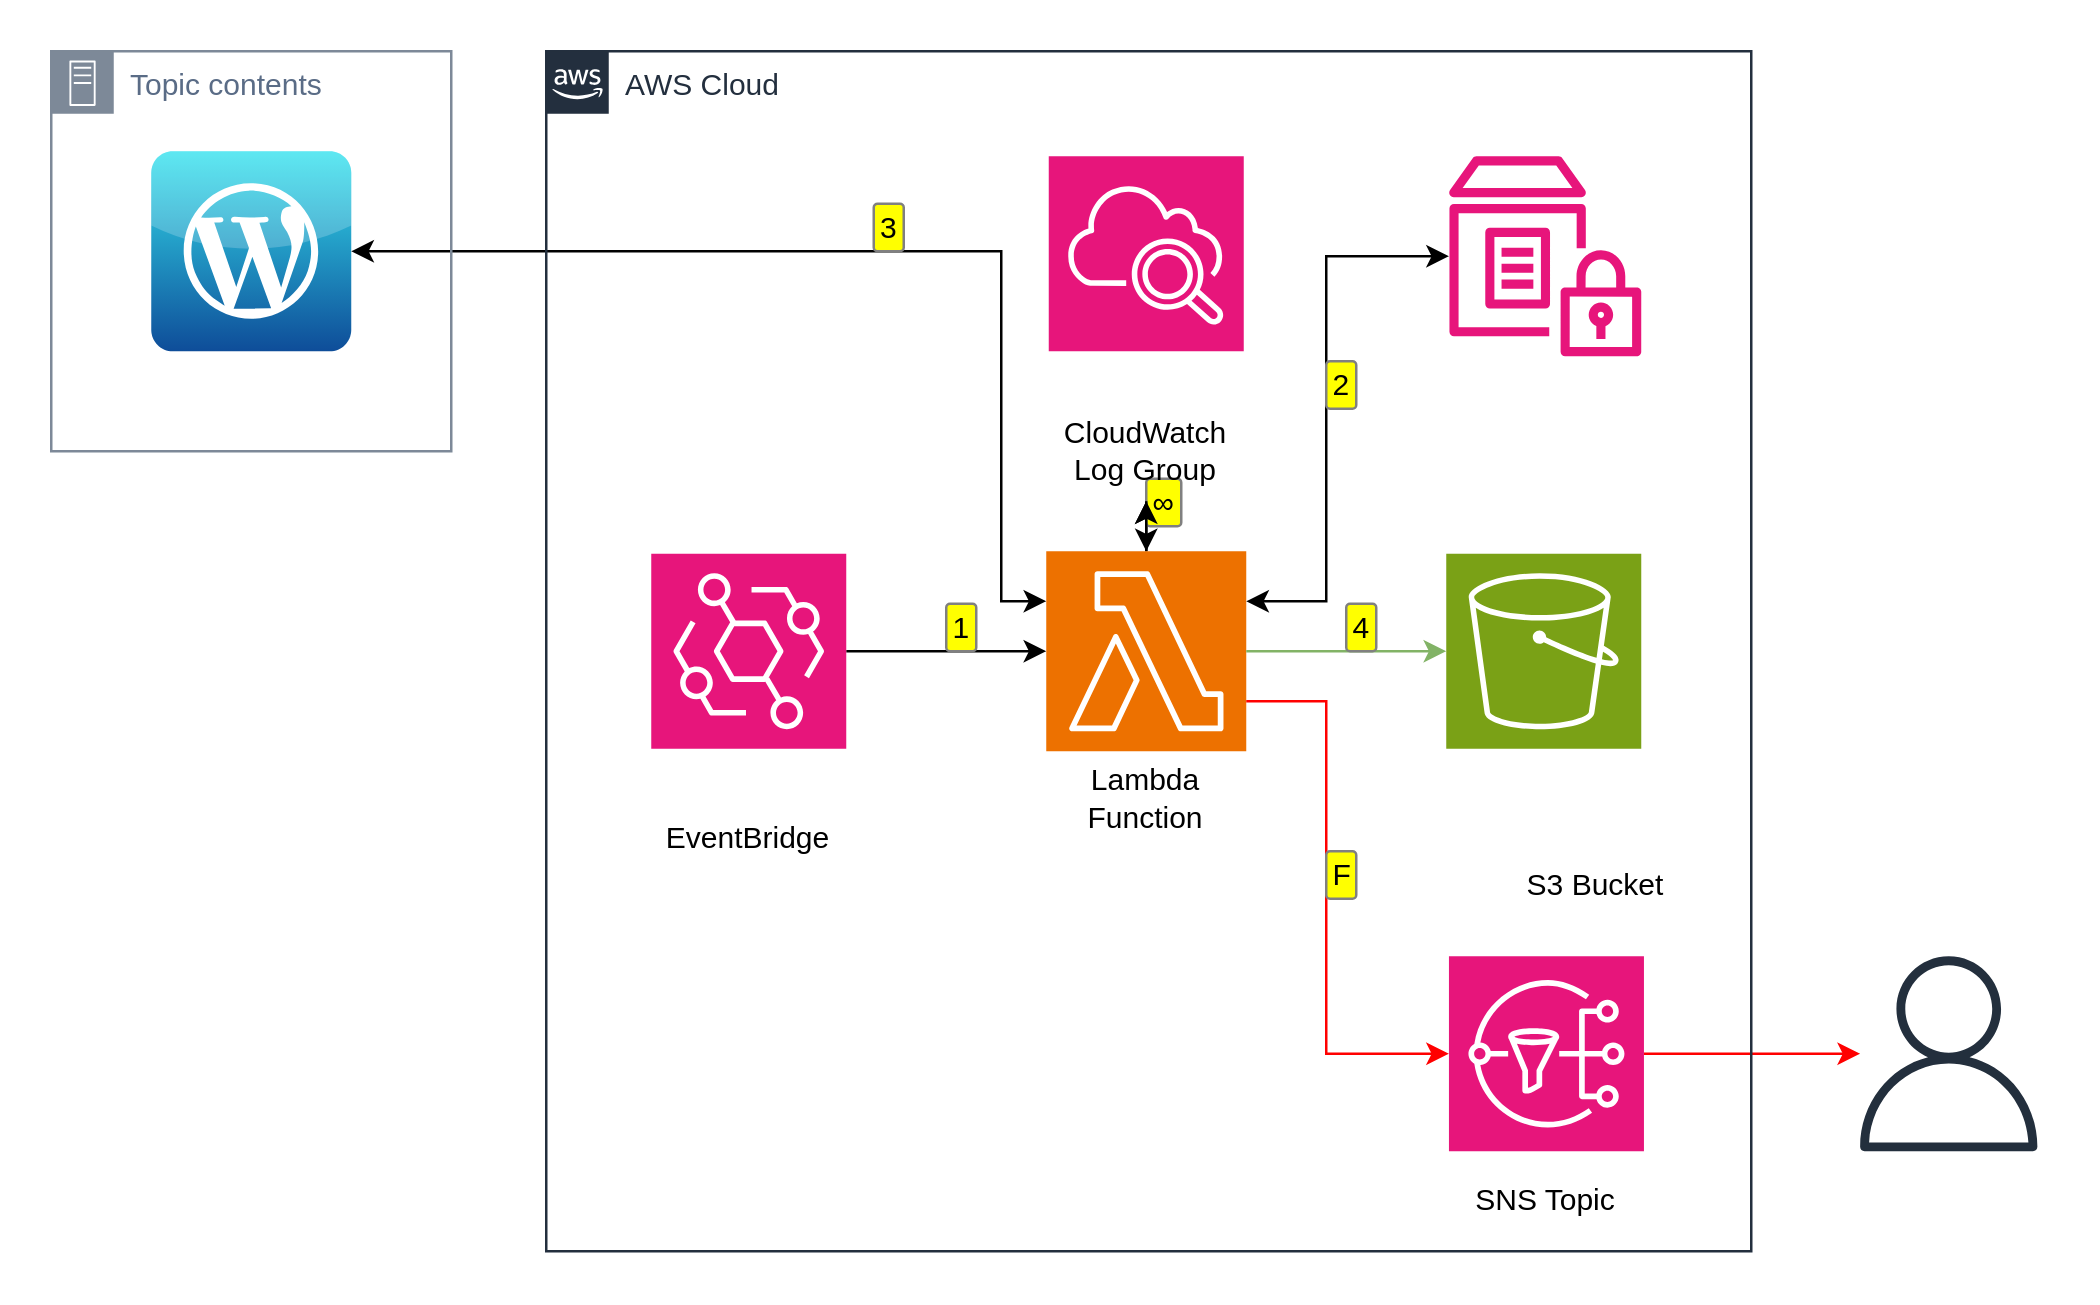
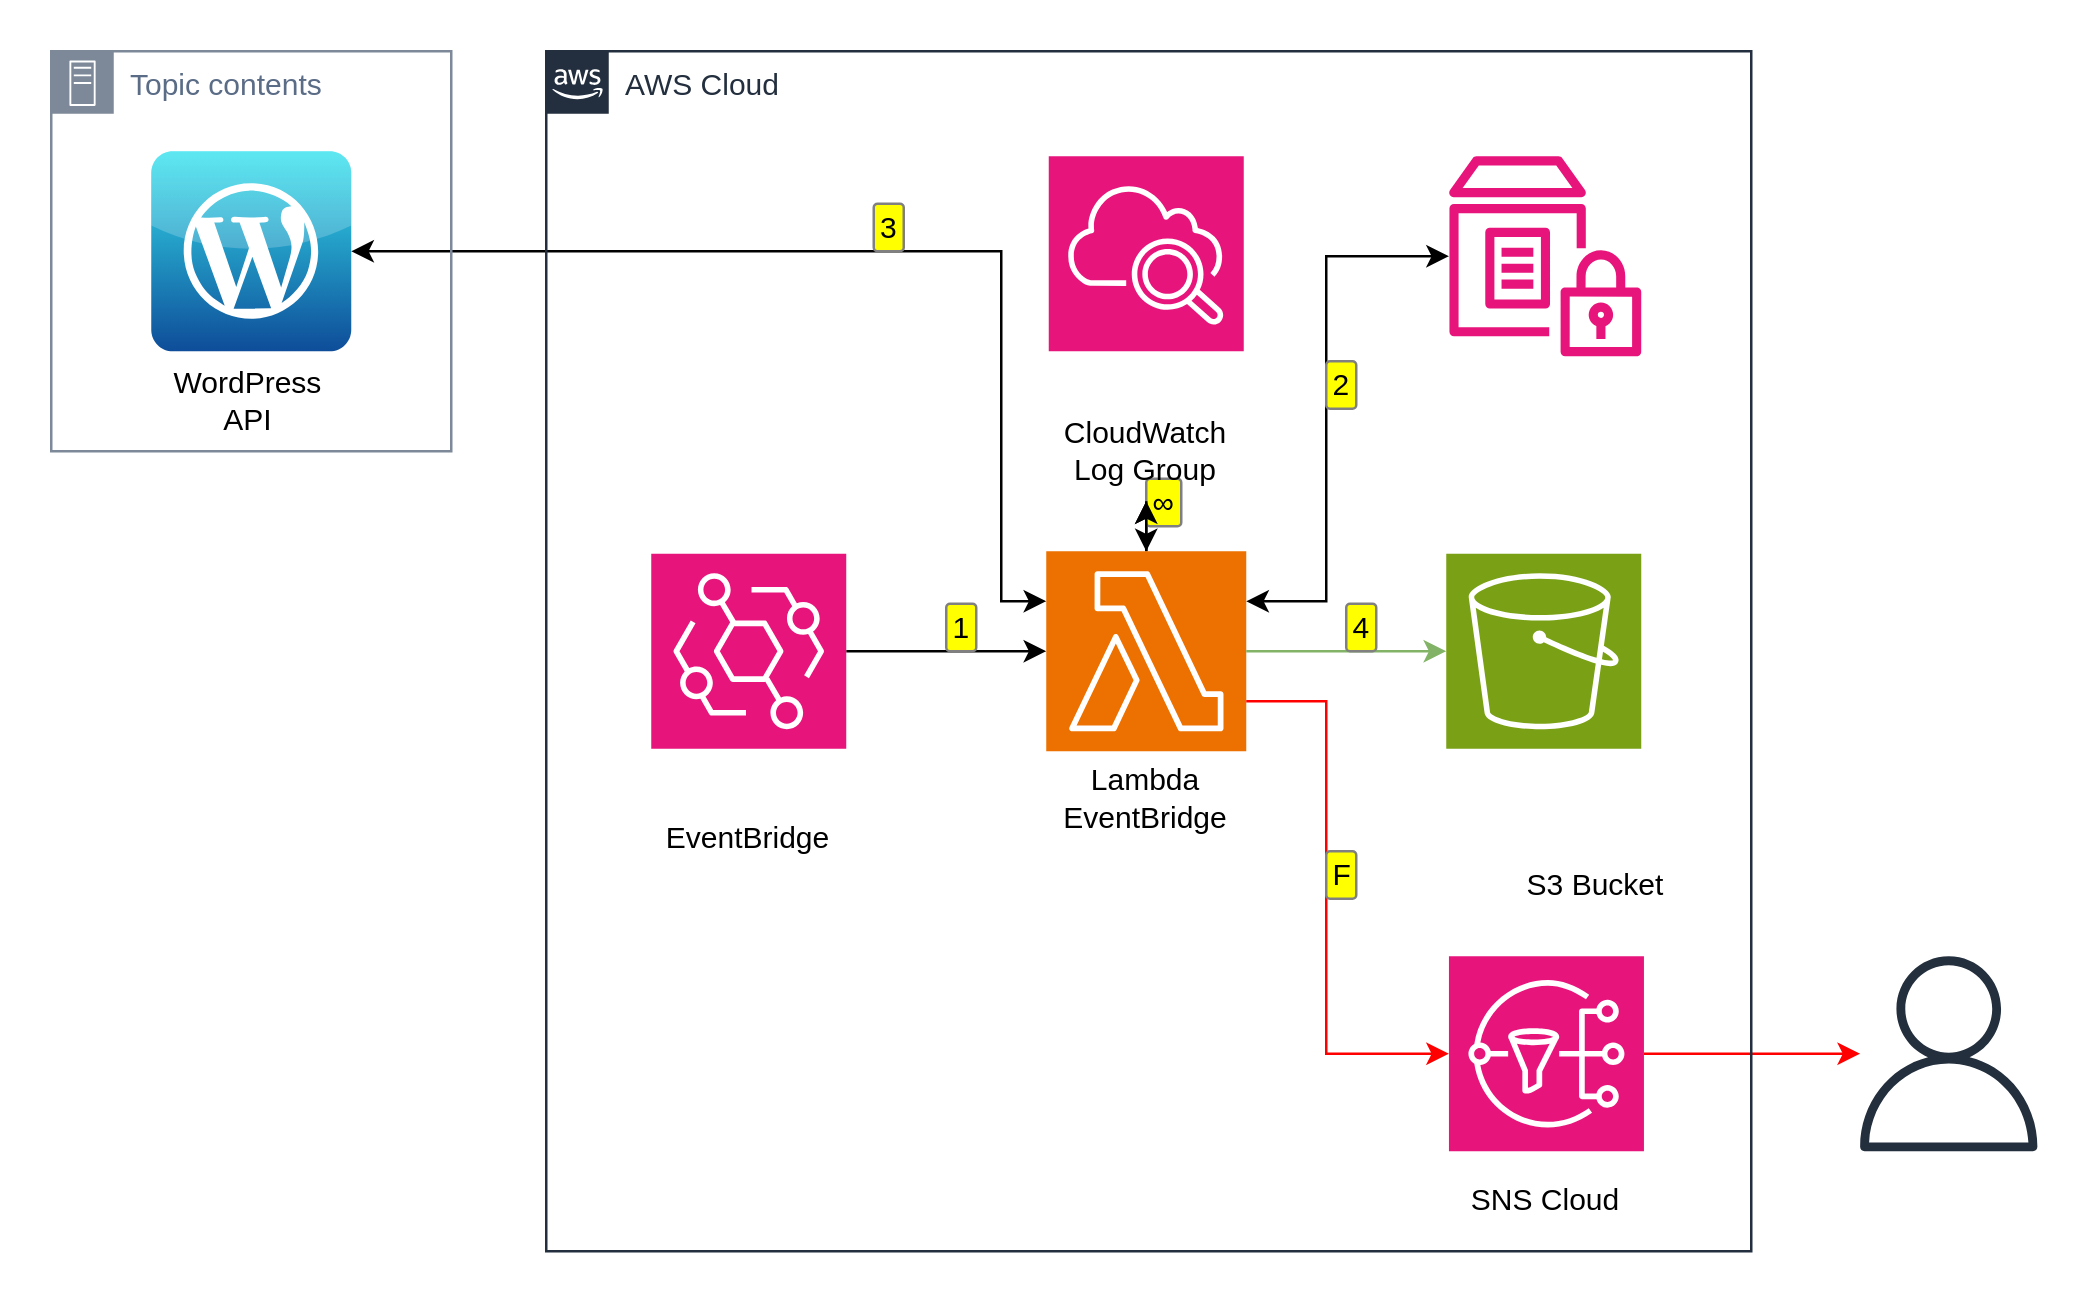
  <mxCell id="0" />
  <mxCell id="1" parent="0" />
  <mxCell id="2" style="edgeStyle=orthogonalEdgeStyle;rounded=0;orthogonalLoop=1;jettySize=auto;html=1;exitX=1;exitY=0.5;exitDx=0;exitDy=0;exitPerimeter=0;enumerate=1;" edge="1" parent="1" source="3" target="6"><mxGeometry relative="1" as="geometry" /></mxCell>
  <mxCell id="3" value="" style="sketch=0;points=[[0,0,0],[0.25,0,0],[0.5,0,0],[0.75,0,0],[1,0,0],[0,1,0],[0.25,1,0],[0.5,1,0],[0.75,1,0],[1,1,0],[0,0.25,0],[0,0.5,0],[0,0.75,0],[1,0.25,0],[1,0.5,0],[1,0.75,0]];outlineConnect=0;fontColor=#232F3E;fillColor=#E7157B;strokeColor=#ffffff;dashed=0;verticalLabelPosition=bottom;verticalAlign=top;align=center;html=1;fontSize=12;fontStyle=0;aspect=fixed;shape=mxgraph.aws4.resourceIcon;resIcon=mxgraph.aws4.eventbridge;" vertex="1" parent="1"><mxGeometry x="260" y="221" width="78" height="78" as="geometry" /></mxCell>
  <mxCell id="4" value="" style="edgeStyle=orthogonalEdgeStyle;rounded=0;orthogonalLoop=1;jettySize=auto;html=1;startArrow=classic;startFill=1;enumerate=1;enumerateValue=%E2%88%9E;" edge="1" parent="1" source="6" target="24"><mxGeometry relative="1" as="geometry" /></mxCell>
  <mxCell id="5" value="" style="edgeStyle=orthogonalEdgeStyle;rounded=0;orthogonalLoop=1;jettySize=auto;html=1;" edge="1" parent="1" source="6" target="24"><mxGeometry relative="1" as="geometry" /></mxCell>
  <mxCell id="6" value="" style="sketch=0;points=[[0,0,0],[0.25,0,0],[0.5,0,0],[0.75,0,0],[1,0,0],[0,1,0],[0.25,1,0],[0.5,1,0],[0.75,1,0],[1,1,0],[0,0.25,0],[0,0.5,0],[0,0.75,0],[1,0.25,0],[1,0.5,0],[1,0.75,0]];outlineConnect=0;fontColor=#232F3E;fillColor=#ED7100;strokeColor=#ffffff;dashed=0;verticalLabelPosition=bottom;verticalAlign=top;align=center;html=1;fontSize=12;fontStyle=0;aspect=fixed;shape=mxgraph.aws4.resourceIcon;resIcon=mxgraph.aws4.lambda;" vertex="1" parent="1"><mxGeometry x="418" y="220" width="80" height="80" as="geometry" /></mxCell>
  <mxCell id="7" value="" style="sketch=0;outlineConnect=0;fontColor=#232F3E;gradientColor=none;fillColor=#E7157B;strokeColor=none;dashed=0;verticalLabelPosition=bottom;verticalAlign=top;align=center;html=1;fontSize=12;fontStyle=0;aspect=fixed;pointerEvents=1;shape=mxgraph.aws4.parameter_store;" vertex="1" parent="1"><mxGeometry x="579.08" y="62" width="76.92" height="80" as="geometry" /></mxCell>
  <mxCell id="8" value="" style="dashed=0;outlineConnect=0;html=1;align=center;labelPosition=center;verticalLabelPosition=bottom;verticalAlign=top;shape=mxgraph.webicons.wordpress_2;fillColor=#35E2EE;gradientColor=#0E4D99" vertex="1" parent="1"><mxGeometry x="60" y="60" width="80" height="80" as="geometry" /></mxCell>
  <mxCell id="9" value="" style="sketch=0;points=[[0,0,0],[0.25,0,0],[0.5,0,0],[0.75,0,0],[1,0,0],[0,1,0],[0.25,1,0],[0.5,1,0],[0.75,1,0],[1,1,0],[0,0.25,0],[0,0.5,0],[0,0.75,0],[1,0.25,0],[1,0.5,0],[1,0.75,0]];points=[[0,0,0],[0.25,0,0],[0.5,0,0],[0.75,0,0],[1,0,0],[0,1,0],[0.25,1,0],[0.5,1,0],[0.75,1,0],[1,1,0],[0,0.25,0],[0,0.5,0],[0,0.75,0],[1,0.25,0],[1,0.5,0],[1,0.75,0]];outlineConnect=0;fontColor=#232F3E;fillColor=#E7157B;strokeColor=#ffffff;dashed=0;verticalLabelPosition=bottom;verticalAlign=top;align=center;html=1;fontSize=12;fontStyle=0;aspect=fixed;shape=mxgraph.aws4.resourceIcon;resIcon=mxgraph.aws4.cloudwatch_2;" vertex="1" parent="1"><mxGeometry x="419" y="62" width="78" height="78" as="geometry" /></mxCell>
  <mxCell id="10" value="" style="edgeStyle=orthogonalEdgeStyle;rounded=0;orthogonalLoop=1;jettySize=auto;html=1;startArrow=classic;startFill=1;endArrow=none;endFill=0;enumerate=1;enumerateValue=4;fillColor=#d5e8d4;strokeColor=#82b366;" edge="1" parent="1" source="11" target="6"><mxGeometry relative="1" as="geometry" /></mxCell>
  <mxCell id="11" value="" style="sketch=0;points=[[0,0,0],[0.25,0,0],[0.5,0,0],[0.75,0,0],[1,0,0],[0,1,0],[0.25,1,0],[0.5,1,0],[0.75,1,0],[1,1,0],[0,0.25,0],[0,0.5,0],[0,0.75,0],[1,0.25,0],[1,0.5,0],[1,0.75,0]];outlineConnect=0;fontColor=#232F3E;fillColor=#7AA116;strokeColor=#ffffff;dashed=0;verticalLabelPosition=bottom;verticalAlign=top;align=center;html=1;fontSize=12;fontStyle=0;aspect=fixed;shape=mxgraph.aws4.resourceIcon;resIcon=mxgraph.aws4.s3;" vertex="1" parent="1"><mxGeometry x="578" y="221" width="78" height="78" as="geometry" /></mxCell>
  <mxCell id="12" style="edgeStyle=orthogonalEdgeStyle;rounded=0;orthogonalLoop=1;jettySize=auto;html=1;exitX=1;exitY=0.5;exitDx=0;exitDy=0;exitPerimeter=0;fillColor=#f8cecc;strokeColor=#FF0000;enumerate=0;enumerateValue=6;" edge="1" parent="1" source="13" target="14"><mxGeometry relative="1" as="geometry" /></mxCell>
  <mxCell id="13" value="" style="sketch=0;points=[[0,0,0],[0.25,0,0],[0.5,0,0],[0.75,0,0],[1,0,0],[0,1,0],[0.25,1,0],[0.5,1,0],[0.75,1,0],[1,1,0],[0,0.25,0],[0,0.5,0],[0,0.75,0],[1,0.25,0],[1,0.5,0],[1,0.75,0]];outlineConnect=0;fontColor=#232F3E;fillColor=#E7157B;strokeColor=#ffffff;dashed=0;verticalLabelPosition=bottom;verticalAlign=top;align=center;html=1;fontSize=12;fontStyle=0;aspect=fixed;shape=mxgraph.aws4.resourceIcon;resIcon=mxgraph.aws4.sns;" vertex="1" parent="1"><mxGeometry x="579.08" y="382" width="78" height="78" as="geometry" /></mxCell>
  <mxCell id="14" value="" style="sketch=0;outlineConnect=0;fontColor=#232F3E;gradientColor=none;fillColor=#232F3D;strokeColor=none;dashed=0;verticalLabelPosition=bottom;verticalAlign=top;align=center;html=1;fontSize=12;fontStyle=0;aspect=fixed;pointerEvents=1;shape=mxgraph.aws4.user;" vertex="1" parent="1"><mxGeometry x="740" y="382" width="78" height="78" as="geometry" /></mxCell>
  <mxCell id="15" style="edgeStyle=orthogonalEdgeStyle;rounded=0;orthogonalLoop=1;jettySize=auto;html=1;entryX=1;entryY=0.25;entryDx=0;entryDy=0;entryPerimeter=0;startArrow=classic;startFill=1;enumerate=1;" edge="1" parent="1" source="7" target="6"><mxGeometry relative="1" as="geometry"><Array as="points"><mxPoint x="530" y="102" /><mxPoint x="530" y="240" /></Array></mxGeometry></mxCell>
  <mxCell id="16" style="edgeStyle=orthogonalEdgeStyle;rounded=0;orthogonalLoop=1;jettySize=auto;html=1;exitX=0;exitY=0.5;exitDx=0;exitDy=0;exitPerimeter=0;entryX=1;entryY=0.75;entryDx=0;entryDy=0;entryPerimeter=0;endArrow=none;endFill=0;startArrow=classic;startFill=1;fillColor=#f8cecc;strokeColor=#FF0000;enumerate=1;enumerateValue=F;" edge="1" parent="1" source="13" target="6"><mxGeometry relative="1" as="geometry"><Array as="points"><mxPoint x="530" y="421" /><mxPoint x="530" y="280" /></Array></mxGeometry></mxCell>
  <mxCell id="17" style="edgeStyle=orthogonalEdgeStyle;rounded=0;orthogonalLoop=1;jettySize=auto;html=1;entryX=0;entryY=0.25;entryDx=0;entryDy=0;entryPerimeter=0;startArrow=classic;startFill=1;enumerate=1;" edge="1" parent="1" source="8" target="6"><mxGeometry relative="1" as="geometry"><Array as="points"><mxPoint x="400" y="100" /><mxPoint x="400" y="240" /></Array></mxGeometry></mxCell>
  <mxCell id="18" value="Topic contents" style="points=[[0,0],[0.25,0],[0.5,0],[0.75,0],[1,0],[1,0.25],[1,0.5],[1,0.75],[1,1],[0.75,1],[0.5,1],[0.25,1],[0,1],[0,0.75],[0,0.5],[0,0.25]];outlineConnect=0;gradientColor=none;html=1;whiteSpace=wrap;fontSize=12;fontStyle=0;container=1;pointerEvents=0;collapsible=0;recursiveResize=0;shape=mxgraph.aws4.group;grIcon=mxgraph.aws4.group_on_premise;strokeColor=#7D8998;fillColor=none;verticalAlign=top;align=left;spacingLeft=30;fontColor=#5A6C86;dashed=0;" vertex="1" parent="1"><mxGeometry x="20" y="20" width="160" height="160" as="geometry" /></mxCell>
+ <mxCell id="19" value="WordPress API" style="text;html=1;strokeColor=none;fillColor=none;align=center;verticalAlign=middle;whiteSpace=wrap;rounded=0;" vertex="1" parent="18"><mxGeometry x="40" y="120" width="78" height="40" as="geometry" /></mxCell>
  <mxCell id="20" value="AWS Cloud" style="points=[[0,0],[0.25,0],[0.5,0],[0.75,0],[1,0],[1,0.25],[1,0.5],[1,0.75],[1,1],[0.75,1],[0.5,1],[0.25,1],[0,1],[0,0.75],[0,0.5],[0,0.25]];outlineConnect=0;gradientColor=none;html=1;whiteSpace=wrap;fontSize=12;fontStyle=0;container=1;pointerEvents=0;collapsible=0;recursiveResize=0;shape=mxgraph.aws4.group;grIcon=mxgraph.aws4.group_aws_cloud_alt;strokeColor=#232F3E;fillColor=none;verticalAlign=top;align=left;spacingLeft=30;fontColor=#232F3E;dashed=0;" vertex="1" parent="1"><mxGeometry x="218" y="20" width="482" height="480" as="geometry" /></mxCell>
- <mxCell id="21" value="Lambda Function" style="text;html=1;strokeColor=none;fillColor=none;align=center;verticalAlign=middle;whiteSpace=wrap;rounded=0;" vertex="1" parent="20"><mxGeometry x="201" y="279" width="78" height="40" as="geometry" /></mxCell>
+ <mxCell id="21" value="Lambda EventBridge" style="text;html=1;strokeColor=none;fillColor=none;align=center;verticalAlign=middle;whiteSpace=wrap;rounded=0;" vertex="1" parent="20"><mxGeometry x="201" y="279" width="78" height="40" as="geometry" /></mxCell>
  <mxCell id="22" value="S3 Bucket" style="text;html=1;strokeColor=none;fillColor=none;align=center;verticalAlign=middle;whiteSpace=wrap;rounded=0;" vertex="1" parent="20"><mxGeometry x="381.08" y="314" width="78" height="40" as="geometry" /></mxCell>
- <mxCell id="23" value="SNS Topic" style="text;html=1;strokeColor=none;fillColor=none;align=center;verticalAlign=middle;whiteSpace=wrap;rounded=0;" vertex="1" parent="20"><mxGeometry x="361.08" y="440" width="78" height="40" as="geometry" /></mxCell>
+ <mxCell id="23" value="SNS Cloud" style="text;html=1;strokeColor=none;fillColor=none;align=center;verticalAlign=middle;whiteSpace=wrap;rounded=0;" vertex="1" parent="20"><mxGeometry x="361.08" y="440" width="78" height="40" as="geometry" /></mxCell>
  <mxCell id="24" value="CloudWatch Log Group" style="text;html=1;strokeColor=none;fillColor=none;align=center;verticalAlign=middle;whiteSpace=wrap;rounded=0;" vertex="1" parent="20"><mxGeometry x="201" y="140" width="78" height="40" as="geometry" /></mxCell>
  <mxCell id="25" value="EventBridge" style="text;html=1;strokeColor=none;fillColor=none;align=center;verticalAlign=middle;whiteSpace=wrap;rounded=0;" vertex="1" parent="20"><mxGeometry x="42" y="295" width="78" height="40" as="geometry" /></mxCell>
